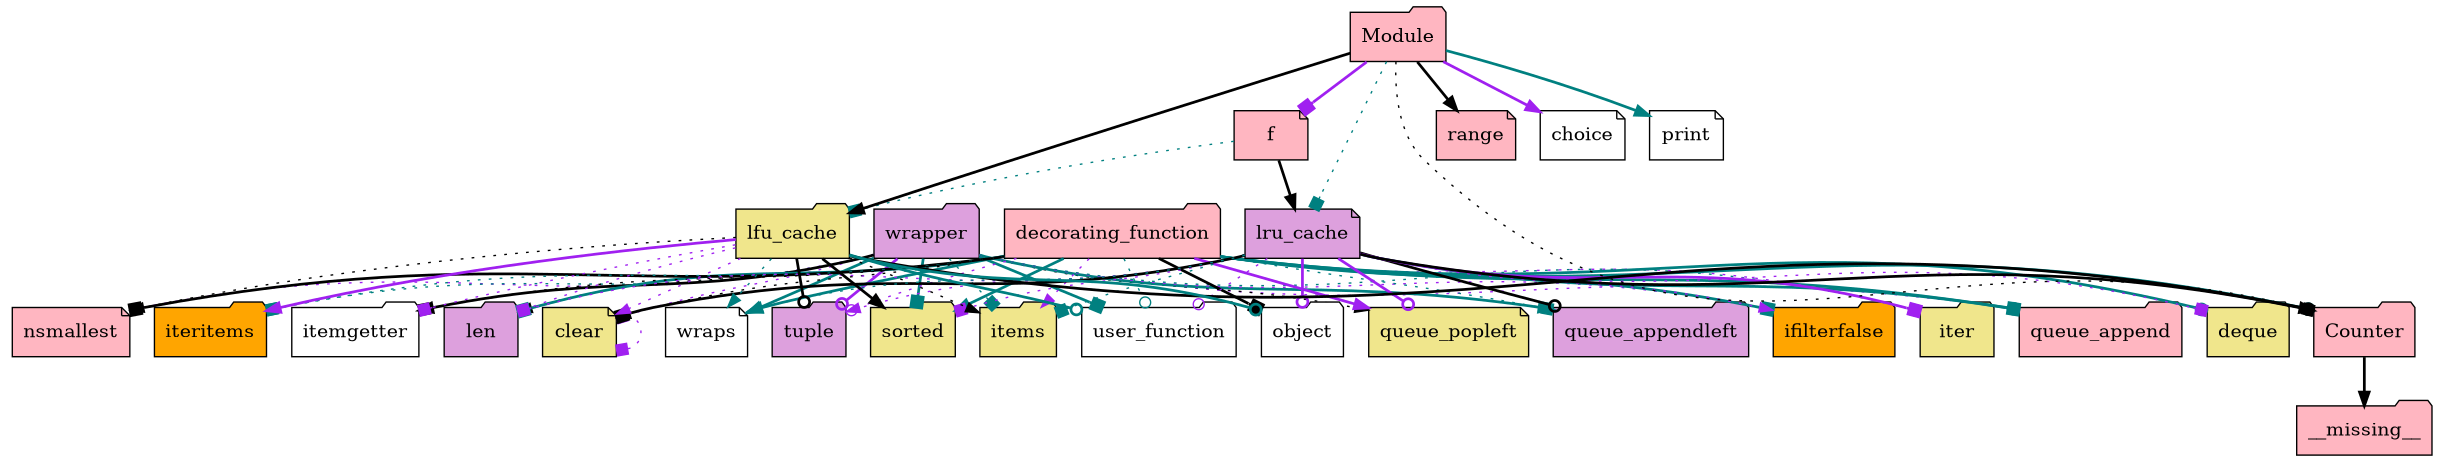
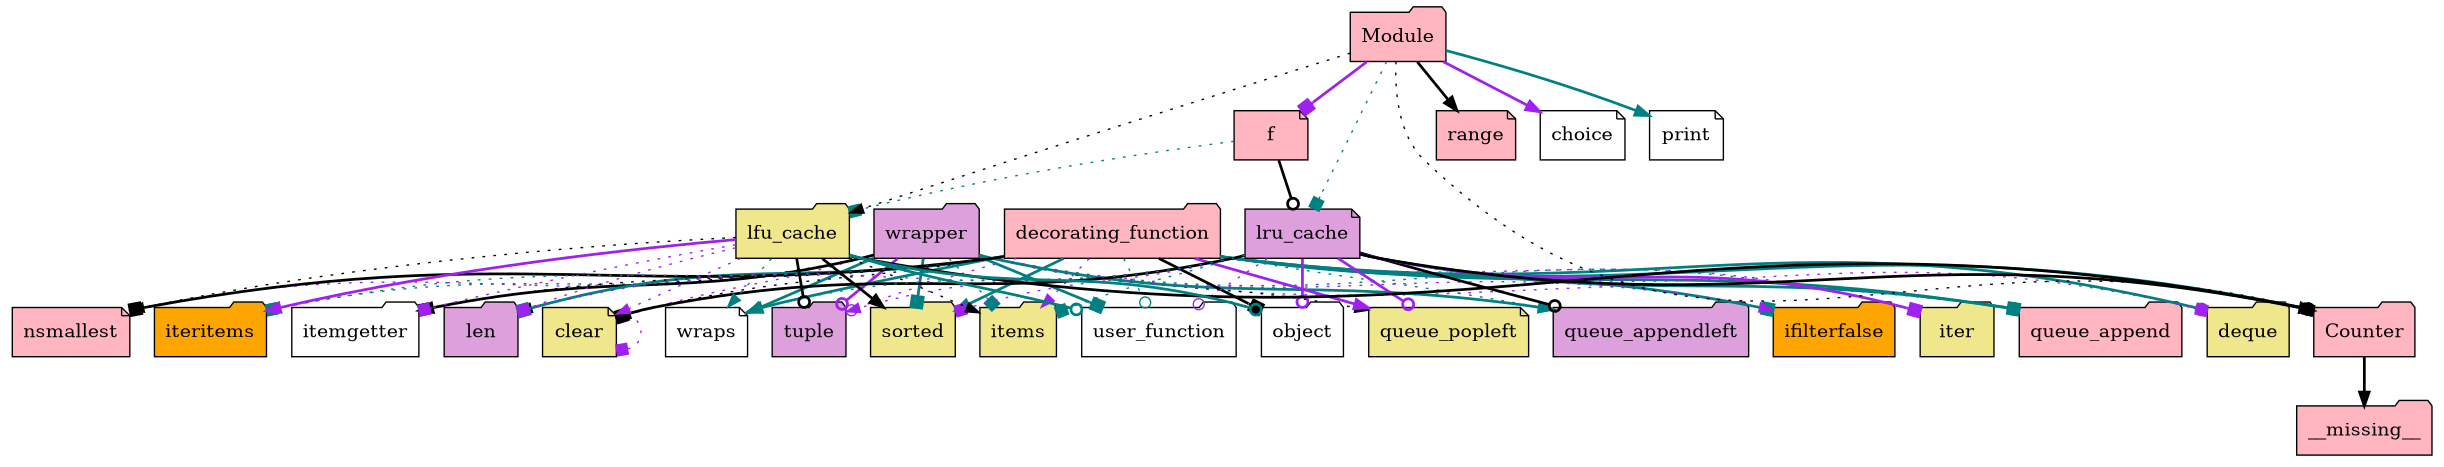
  digraph {
    node [fillcolor=lightpink shape=folder style=filled]
    edge [arrowhead=box color=teal style=dotted]
    wrapper [fillcolor=plum]
    tuple [fillcolor=plum]
    sorted [fillcolor=khaki]
    items [fillcolor=khaki]
    queue_append
    user_function [fillcolor=white]
    len [fillcolor=plum]
    queue_popleft [fillcolor=khaki shape=note]
    clear [fillcolor=khaki shape=note]
    queue_appendleft [fillcolor=plum]
    ifilterfalse [fillcolor=orange]
    iter [fillcolor=khaki]
    wraps [fillcolor=white shape=note]
    nsmallest [shape=note]
    iteritems [fillcolor=orange]
    itemgetter [fillcolor=white]
    decorating_function
    deque [fillcolor=khaki]
    Counter
    object [fillcolor=white]
    __missing__
    lru_cache [fillcolor=plum shape=note]
    lfu_cache [fillcolor=khaki]
    f [shape=note]
    Module
    range [shape=note]
    choice [fillcolor=white shape=note]
    print [fillcolor=white shape=note]
    wrapper -> tuple [arrowhead=odot color=purple style=bold]
    wrapper -> sorted [style=bold]
    wrapper -> items
    wrapper -> queue_append [color=purple]
    wrapper -> user_function [style=bold]
    wrapper -> len [arrowhead=normal color=black]
    wrapper -> queue_popleft [arrowhead=normal color=black]
    wrapper -> clear [color=purple]
    wrapper -> queue_appendleft [arrowhead=normal style=bold]
    wrapper -> ifilterfalse [arrowhead=odot color=purple]
    wrapper -> iter
    wrapper -> wraps [arrowhead=normal style=bold]
    wrapper -> nsmallest [arrowhead=odot color=purple]
    wrapper -> iteritems
    wrapper -> itemgetter [arrowhead=normal color=black style=bold]
    clear -> clear [color=purple]
    decorating_function -> tuple [arrowhead=odot color=purple]
    decorating_function -> sorted [arrowhead=normal style=bold]
    decorating_function -> items [arrowhead=normal color=purple]
    decorating_function -> queue_append [arrowhead=odot style=bold]
    decorating_function -> user_function [arrowhead=odot]
    decorating_function -> len [style=bold]
    decorating_function -> queue_popleft [arrowhead=normal color=purple style=bold]
    decorating_function -> clear [arrowhead=normal color=black]
-   decorating_function -> queue_appendleft
+   decorating_function -> queue_appendleft [arrowhead=normal]
    decorating_function -> ifilterfalse [style=bold]
    decorating_function -> iter [color=purple]
    decorating_function -> wraps [arrowhead=normal style=bold]
    decorating_function -> nsmallest [color=black style=bold]
    decorating_function -> iteritems
    decorating_function -> itemgetter [color=black]
    decorating_function -> deque [arrowhead=odot style=bold]
    decorating_function -> Counter [arrowhead=odot style=bold]
    decorating_function -> object [color=black style=bold]
    Counter -> __missing__ [arrowhead=normal color=black style=bold]
    lru_cache -> tuple [arrowhead=normal color=purple]
    lru_cache -> sorted [color=purple]
    lru_cache -> items
    lru_cache -> queue_append [style=bold]
    lru_cache -> user_function [arrowhead=odot color=purple]
    lru_cache -> len [color=purple]
    lru_cache -> queue_popleft [arrowhead=odot color=purple style=bold]
    lru_cache -> clear [color=black style=bold]
    lru_cache -> queue_appendleft [arrowhead=odot color=black style=bold]
    lru_cache -> ifilterfalse [arrowhead=normal color=purple]
    lru_cache -> iter [color=purple style=bold]
    lru_cache -> wraps [arrowhead=normal]
    lru_cache -> deque [color=purple]
    lru_cache -> Counter [arrowhead=normal color=black style=bold]
    lru_cache -> object [arrowhead=odot color=purple style=bold]
    lfu_cache -> tuple [arrowhead=odot color=black style=bold]
    lfu_cache -> sorted [arrowhead=normal color=black style=bold]
    lfu_cache -> items [arrowhead=normal color=black]
    lfu_cache -> user_function [arrowhead=odot style=bold]
    lfu_cache -> len [arrowhead=odot color=purple]
    lfu_cache -> clear [arrowhead=normal color=purple]
    lfu_cache -> wraps [arrowhead=normal]
    lfu_cache -> nsmallest [arrowhead=normal color=black]
    lfu_cache -> iteritems [arrowhead=normal color=purple style=bold]
    lfu_cache -> itemgetter [color=purple]
    lfu_cache -> Counter [arrowhead=odot color=black style=bold]
    lfu_cache -> object [arrowhead=odot style=bold]
-   f -> lru_cache [arrowhead=normal color=black style=bold]
+   f -> lru_cache [arrowhead=odot color=black style=bold]
    f -> lfu_cache
    Module -> Counter [color=black]
    Module -> lru_cache
-   Module -> lfu_cache [arrowhead=normal color=black style=bold]
+   Module -> lfu_cache [arrowhead=normal color=black]
    Module -> f [color=purple style=bold]
    Module -> range [arrowhead=normal color=black style=bold]
    Module -> choice [arrowhead=normal color=purple style=bold]
    Module -> print [arrowhead=normal style=bold]
  }
